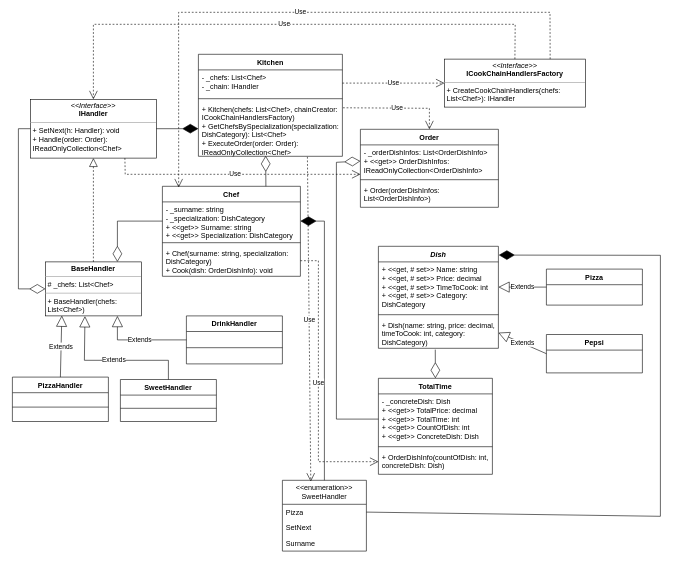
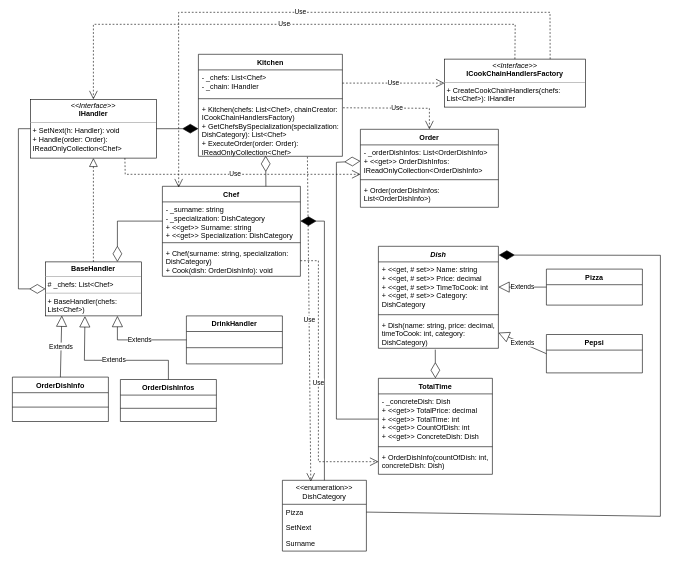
  <mxCell id="0" />
  <mxCell id="1" parent="0" />
  <mxCell id="2" value="Chef" style="swimlane;fontStyle=1;align=center;verticalAlign=top;childLayout=stackLayout;horizontal=1;startSize=26;horizontalStack=0;resizeParent=1;resizeParentMax=0;resizeLast=0;collapsible=1;marginBottom=0;whiteSpace=wrap;html=1;" parent="1" vertex="1"><mxGeometry x="270" y="310" width="230" height="150" as="geometry" /></mxCell>
  <mxCell id="3" value="- _surname: string&lt;br&gt;- _specialization: DishCategory&lt;br&gt;+ &amp;lt;&amp;lt;get&amp;gt;&amp;gt; Surname: string&lt;br&gt;+ &amp;lt;&amp;lt;get&amp;gt;&amp;gt; Specialization: DishCategory" style="text;strokeColor=none;fillColor=none;align=left;verticalAlign=top;spacingLeft=4;spacingRight=4;overflow=hidden;rotatable=0;points=[[0,0.5],[1,0.5]];portConstraint=eastwest;whiteSpace=wrap;html=1;" parent="2" vertex="1"><mxGeometry y="26" width="230" height="64" as="geometry" /></mxCell>
  <mxCell id="4" value="" style="line;strokeWidth=1;fillColor=none;align=left;verticalAlign=middle;spacingTop=-1;spacingLeft=3;spacingRight=3;rotatable=0;labelPosition=right;points=[];portConstraint=eastwest;strokeColor=inherit;" parent="2" vertex="1"><mxGeometry y="90" width="230" height="8" as="geometry" /></mxCell>
  <mxCell id="5" value="+ Chef(surname: string, specialization: DishCategory)&lt;br&gt;+ Cook(dish: OrderDishInfo): void" style="text;strokeColor=none;fillColor=none;align=left;verticalAlign=top;spacingLeft=4;spacingRight=4;overflow=hidden;rotatable=0;points=[[0,0.5],[1,0.5]];portConstraint=eastwest;whiteSpace=wrap;html=1;" parent="2" vertex="1"><mxGeometry y="98" width="230" height="52" as="geometry" /></mxCell>
  <mxCell id="6" value="&lt;p style=&quot;margin:0px;margin-top:4px;text-align:center;&quot;&gt;&lt;i&gt;&amp;lt;&amp;lt;Interface&amp;gt;&amp;gt;&lt;/i&gt;&lt;br&gt;&lt;b&gt;IHandler&lt;/b&gt;&lt;/p&gt;&lt;hr size=&quot;1&quot;&gt;&lt;p style=&quot;margin:0px;margin-left:4px;&quot;&gt;+ SetNext(h: Handler): void&lt;br&gt;+ Handle(order: Order): IReadOnlyCollection&amp;lt;Chef&amp;gt;&lt;/p&gt;" style="verticalAlign=top;align=left;overflow=fill;fontSize=12;fontFamily=Helvetica;html=1;whiteSpace=wrap;" parent="1" vertex="1"><mxGeometry x="50" y="165" width="210" height="98" as="geometry" /></mxCell>
  <mxCell id="7" value="&lt;p style=&quot;margin:0px;margin-top:4px;text-align:center;&quot;&gt;&lt;b&gt;BaseHandler&lt;/b&gt;&lt;/p&gt;&lt;hr size=&quot;1&quot;&gt;&lt;p style=&quot;margin:0px;margin-left:4px;&quot;&gt;# _chefs: List&amp;lt;Chef&amp;gt;&lt;/p&gt;&lt;hr size=&quot;1&quot;&gt;&lt;p style=&quot;margin:0px;margin-left:4px;&quot;&gt;+ BaseHandler(chefs: List&amp;lt;Chef&amp;gt;)&lt;/p&gt;" style="verticalAlign=top;align=left;overflow=fill;fontSize=12;fontFamily=Helvetica;html=1;whiteSpace=wrap;" parent="1" vertex="1"><mxGeometry x="75" y="436" width="160" height="90" as="geometry" /></mxCell>
  <mxCell id="8" value="DrinkHandler" style="swimlane;fontStyle=1;align=center;verticalAlign=top;childLayout=stackLayout;horizontal=1;startSize=26;horizontalStack=0;resizeParent=1;resizeParentMax=0;resizeLast=0;collapsible=1;marginBottom=0;whiteSpace=wrap;html=1;" parent="1" vertex="1"><mxGeometry x="310" y="526" width="160" height="80" as="geometry" /></mxCell>
  <mxCell id="9" value="" style="line;strokeWidth=1;fillColor=none;align=left;verticalAlign=middle;spacingTop=-1;spacingLeft=3;spacingRight=3;rotatable=0;labelPosition=right;points=[];portConstraint=eastwest;strokeColor=inherit;" parent="8" vertex="1"><mxGeometry y="26" width="160" height="54" as="geometry" /></mxCell>
- <mxCell id="10" value="PizzaHandler" style="swimlane;fontStyle=1;align=center;verticalAlign=top;childLayout=stackLayout;horizontal=1;startSize=26;horizontalStack=0;resizeParent=1;resizeParentMax=0;resizeLast=0;collapsible=1;marginBottom=0;whiteSpace=wrap;html=1;" parent="1" vertex="1"><mxGeometry y="628" width="160" height="74" as="geometry" x="20" /></mxCell>
+ <mxCell id="10" value="OrderDishInfo" style="swimlane;fontStyle=1;align=center;verticalAlign=top;childLayout=stackLayout;horizontal=1;startSize=26;horizontalStack=0;resizeParent=1;resizeParentMax=0;resizeLast=0;collapsible=1;marginBottom=0;whiteSpace=wrap;html=1;" parent="1" vertex="1"><mxGeometry y="628" width="160" height="74" as="geometry" x="20" /></mxCell>
  <mxCell id="11" value="" style="line;strokeWidth=1;fillColor=none;align=left;verticalAlign=middle;spacingTop=-1;spacingLeft=3;spacingRight=3;rotatable=0;labelPosition=right;points=[];portConstraint=eastwest;strokeColor=inherit;" parent="10" vertex="1"><mxGeometry y="26" width="160" height="48" as="geometry" /></mxCell>
- <mxCell id="12" value="SweetHandler" style="swimlane;fontStyle=1;align=center;verticalAlign=top;childLayout=stackLayout;horizontal=1;startSize=26;horizontalStack=0;resizeParent=1;resizeParentMax=0;resizeLast=0;collapsible=1;marginBottom=0;whiteSpace=wrap;html=1;" parent="1" vertex="1"><mxGeometry x="200" y="632" width="160" height="70" as="geometry" /></mxCell>
+ <mxCell id="12" value="OrderDishInfos" style="swimlane;fontStyle=1;align=center;verticalAlign=top;childLayout=stackLayout;horizontal=1;startSize=26;horizontalStack=0;resizeParent=1;resizeParentMax=0;resizeLast=0;collapsible=1;marginBottom=0;whiteSpace=wrap;html=1;" parent="1" vertex="1"><mxGeometry x="200" y="632" width="160" height="70" as="geometry" /></mxCell>
  <mxCell id="13" value="" style="line;strokeWidth=1;fillColor=none;align=left;verticalAlign=middle;spacingTop=-1;spacingLeft=3;spacingRight=3;rotatable=0;labelPosition=right;points=[];portConstraint=eastwest;strokeColor=inherit;" parent="12" vertex="1"><mxGeometry y="26" width="160" height="44" as="geometry" /></mxCell>
  <mxCell id="14" value="" style="endArrow=block;dashed=1;endFill=0;endSize=12;html=1;rounded=0;exitX=0.5;exitY=0;exitDx=0;exitDy=0;entryX=0.5;entryY=1;entryDx=0;entryDy=0;" parent="1" source="7" target="6" edge="1"><mxGeometry width="160" relative="1" as="geometry"><mxPoint x="110" y="370" as="sourcePoint" /><mxPoint x="270" y="370" as="targetPoint" /></mxGeometry></mxCell>
  <mxCell id="15" value="Extends" style="endArrow=block;endSize=16;endFill=0;html=1;rounded=0;exitX=0.5;exitY=0;exitDx=0;exitDy=0;entryX=0.171;entryY=0.994;entryDx=0;entryDy=0;entryPerimeter=0;" parent="1" source="10" target="7" edge="1"><mxGeometry width="160" relative="1" as="geometry"><mxPoint x="110" y="570" as="sourcePoint" /><mxPoint x="90" y="540" as="targetPoint" /></mxGeometry></mxCell>
  <mxCell id="16" value="Extends" style="endArrow=block;endSize=16;endFill=0;html=1;rounded=0;exitX=0.5;exitY=0;exitDx=0;exitDy=0;entryX=0.412;entryY=1.005;entryDx=0;entryDy=0;entryPerimeter=0;" parent="1" source="12" target="7" edge="1"><mxGeometry width="160" relative="1" as="geometry"><mxPoint x="110" y="570" as="sourcePoint" /><mxPoint x="170" y="540" as="targetPoint" /><Array as="points"><mxPoint x="280" y="600" /><mxPoint x="140" y="600" /></Array></mxGeometry></mxCell>
  <mxCell id="17" value="Extends" style="endArrow=block;endSize=16;endFill=0;html=1;rounded=0;exitX=0;exitY=0.5;exitDx=0;exitDy=0;entryX=0.75;entryY=1;entryDx=0;entryDy=0;" parent="1" target="7" edge="1" source="8"><mxGeometry width="160" relative="1" as="geometry"><mxPoint x="380" y="479" as="sourcePoint" /><mxPoint x="170" y="540" as="targetPoint" /><Array as="points"><mxPoint x="195" y="566" /></Array></mxGeometry></mxCell>
  <mxCell id="18" value="" style="endArrow=diamondThin;endFill=0;endSize=24;html=1;rounded=0;entryX=0;entryY=0.5;entryDx=0;entryDy=0;exitX=0;exitY=0.5;exitDx=0;exitDy=0;" parent="1" source="6" target="7" edge="1"><mxGeometry width="160" relative="1" as="geometry"><mxPoint x="40" y="160" as="sourcePoint" /><mxPoint x="540" y="450" as="targetPoint" /><Array as="points"><mxPoint x="30" y="214" /><mxPoint x="30" y="481" /></Array></mxGeometry></mxCell>
  <mxCell id="19" value="" style="endArrow=diamondThin;endFill=0;endSize=24;html=1;rounded=0;entryX=0;entryY=0.5;entryDx=0;entryDy=0;exitX=0;exitY=0.5;exitDx=0;exitDy=0;" parent="1" source="35" target="43" edge="1"><mxGeometry width="160" relative="1" as="geometry"><mxPoint x="580" y="673" as="sourcePoint" /><mxPoint x="595" y="269" as="targetPoint" /><Array as="points"><mxPoint x="560" y="698" /><mxPoint x="560" y="270" /></Array></mxGeometry></mxCell>
  <mxCell id="20" value="Pizza" style="swimlane;fontStyle=1;align=center;verticalAlign=top;childLayout=stackLayout;horizontal=1;startSize=26;horizontalStack=0;resizeParent=1;resizeParentMax=0;resizeLast=0;collapsible=1;marginBottom=0;whiteSpace=wrap;html=1;" parent="1" vertex="1"><mxGeometry x="910" y="448" width="160" height="60" as="geometry" /></mxCell>
  <mxCell id="21" value="Pepsi" style="swimlane;fontStyle=1;align=center;verticalAlign=top;childLayout=stackLayout;horizontal=1;startSize=26;horizontalStack=0;resizeParent=1;resizeParentMax=0;resizeLast=0;collapsible=1;marginBottom=0;whiteSpace=wrap;html=1;" parent="1" vertex="1"><mxGeometry x="910" y="557" width="160" height="64" as="geometry" /></mxCell>
  <mxCell id="22" value="Extends" style="endArrow=block;endSize=16;endFill=0;html=1;rounded=0;entryX=1;entryY=0.5;entryDx=0;entryDy=0;exitX=0;exitY=0.5;exitDx=0;exitDy=0;" parent="1" source="21" target="41" edge="1"><mxGeometry width="160" relative="1" as="geometry"><mxPoint x="790" y="570" as="sourcePoint" /><mxPoint x="780" y="500" as="targetPoint" /></mxGeometry></mxCell>
  <mxCell id="23" value="Extends" style="endArrow=block;endSize=16;endFill=0;html=1;rounded=0;exitX=0;exitY=0.5;exitDx=0;exitDy=0;entryX=1;entryY=0.5;entryDx=0;entryDy=0;" parent="1" source="20" target="39" edge="1"><mxGeometry width="160" relative="1" as="geometry"><mxPoint x="820" y="449" as="sourcePoint" /><mxPoint x="780" y="443" as="targetPoint" /></mxGeometry></mxCell>
  <mxCell id="24" value="" style="endArrow=diamondThin;endFill=0;endSize=24;html=1;rounded=0;entryX=0.5;entryY=0;entryDx=0;entryDy=0;exitX=0.474;exitY=1.042;exitDx=0;exitDy=0;exitPerimeter=0;" parent="1" source="41" target="34" edge="1"><mxGeometry width="160" relative="1" as="geometry"><mxPoint x="700" y="540" as="sourcePoint" /><mxPoint x="660" y="610" as="targetPoint" /></mxGeometry></mxCell>
- <mxCell id="25" value="&amp;lt;&amp;lt;enumeration&amp;gt;&amp;gt;&lt;br&gt;SweetHandler" style="swimlane;fontStyle=0;childLayout=stackLayout;horizontal=1;startSize=40;fillColor=none;horizontalStack=0;resizeParent=1;resizeParentMax=0;resizeLast=0;collapsible=1;marginBottom=0;whiteSpace=wrap;html=1;" parent="1" vertex="1"><mxGeometry x="470" y="800" width="140" height="118" as="geometry" /></mxCell>
+ <mxCell id="25" value="&amp;lt;&amp;lt;enumeration&amp;gt;&amp;gt;&lt;br&gt;DishCategory" style="swimlane;fontStyle=0;childLayout=stackLayout;horizontal=1;startSize=40;fillColor=none;horizontalStack=0;resizeParent=1;resizeParentMax=0;resizeLast=0;collapsible=1;marginBottom=0;whiteSpace=wrap;html=1;" parent="1" vertex="1"><mxGeometry x="470" y="800" width="140" height="118" as="geometry" /></mxCell>
  <mxCell id="26" value="Pizza" style="text;strokeColor=none;fillColor=none;align=left;verticalAlign=top;spacingLeft=4;spacingRight=4;overflow=hidden;rotatable=0;points=[[0,0.5],[1,0.5]];portConstraint=eastwest;whiteSpace=wrap;html=1;" parent="25" vertex="1"><mxGeometry y="40" width="140" height="26" as="geometry" /></mxCell>
  <mxCell id="27" value="SetNext" style="text;strokeColor=none;fillColor=none;align=left;verticalAlign=top;spacingLeft=4;spacingRight=4;overflow=hidden;rotatable=0;points=[[0,0.5],[1,0.5]];portConstraint=eastwest;whiteSpace=wrap;html=1;" parent="25" vertex="1"><mxGeometry y="66" width="140" height="26" as="geometry" /></mxCell>
  <mxCell id="28" value="Surname" style="text;strokeColor=none;fillColor=none;align=left;verticalAlign=top;spacingLeft=4;spacingRight=4;overflow=hidden;rotatable=0;points=[[0,0.5],[1,0.5]];portConstraint=eastwest;whiteSpace=wrap;html=1;" parent="25" vertex="1"><mxGeometry y="92" width="140" height="26" as="geometry" /></mxCell>
  <mxCell id="29" value="Kitchen" style="swimlane;fontStyle=1;align=center;verticalAlign=top;childLayout=stackLayout;horizontal=1;startSize=26;horizontalStack=0;resizeParent=1;resizeParentMax=0;resizeLast=0;collapsible=1;marginBottom=0;whiteSpace=wrap;html=1;" vertex="1" parent="1"><mxGeometry x="330" y="90" width="240" height="170" as="geometry" /></mxCell>
  <mxCell id="30" value="- _chefs: List&amp;lt;Chef&amp;gt;&lt;br style=&quot;border-color: var(--border-color);&quot;&gt;- _chain: IHandler" style="text;strokeColor=none;fillColor=none;align=left;verticalAlign=top;spacingLeft=4;spacingRight=4;overflow=hidden;rotatable=0;points=[[0,0.5],[1,0.5]];portConstraint=eastwest;whiteSpace=wrap;html=1;" vertex="1" parent="29"><mxGeometry y="26" width="240" height="44" as="geometry" /></mxCell>
  <mxCell id="31" value="" style="line;strokeWidth=1;fillColor=none;align=left;verticalAlign=middle;spacingTop=-1;spacingLeft=3;spacingRight=3;rotatable=0;labelPosition=right;points=[];portConstraint=eastwest;strokeColor=inherit;" vertex="1" parent="29"><mxGeometry y="70" width="240" height="8" as="geometry" /></mxCell>
  <mxCell id="32" value="+ Kitchen(chefs: List&amp;lt;Chef&amp;gt;, chainCreator: ICookChainHandlersFactory)&lt;br&gt;+ GetChefsBySpecialization(specialization: DishCategory): List&amp;lt;Chef&amp;gt;&lt;br&gt;+ ExecuteOrder(order: Order): IReadOnlyCollection&amp;lt;Chef&amp;gt;" style="text;strokeColor=none;fillColor=none;align=left;verticalAlign=top;spacingLeft=4;spacingRight=4;overflow=hidden;rotatable=0;points=[[0,0.5],[1,0.5]];portConstraint=eastwest;whiteSpace=wrap;html=1;" vertex="1" parent="29"><mxGeometry y="78" width="240" height="92" as="geometry" /></mxCell>
  <mxCell id="33" value="&lt;p style=&quot;margin:0px;margin-top:4px;text-align:center;&quot;&gt;&lt;i&gt;&amp;lt;&amp;lt;Interface&amp;gt;&amp;gt;&lt;/i&gt;&lt;br&gt;&lt;b&gt;ICookChainHandlersFactory&lt;/b&gt;&lt;/p&gt;&lt;hr size=&quot;1&quot;&gt;&lt;p style=&quot;margin:0px;margin-left:4px;&quot;&gt;+ CreateCookChainHandlers(chefs: List&amp;lt;Chef&amp;gt;): IHandler&lt;br&gt;&lt;/p&gt;" style="verticalAlign=top;align=left;overflow=fill;fontSize=12;fontFamily=Helvetica;html=1;whiteSpace=wrap;" vertex="1" parent="1"><mxGeometry x="740" y="98" width="235" height="80" as="geometry" /></mxCell>
  <mxCell id="34" value="TotalTime" style="swimlane;fontStyle=1;align=center;verticalAlign=top;childLayout=stackLayout;horizontal=1;startSize=26;horizontalStack=0;resizeParent=1;resizeParentMax=0;resizeLast=0;collapsible=1;marginBottom=0;whiteSpace=wrap;html=1;" vertex="1" parent="1"><mxGeometry x="630" y="630" width="190" height="160" as="geometry" /></mxCell>
  <mxCell id="35" value="- _concreteDish: Dish&lt;br style=&quot;border-color: var(--border-color);&quot;&gt;+ &amp;lt;&amp;lt;get&amp;gt;&amp;gt; TotalPrice: decimal&lt;br&gt;+ &amp;lt;&amp;lt;get&amp;gt;&amp;gt; TotalTime: int&lt;br&gt;+ &amp;lt;&amp;lt;get&amp;gt;&amp;gt; CountOfDish: int&lt;br&gt;+ &amp;lt;&amp;lt;get&amp;gt;&amp;gt; ConcreteDish: Dish&amp;nbsp;" style="text;strokeColor=none;fillColor=none;align=left;verticalAlign=top;spacingLeft=4;spacingRight=4;overflow=hidden;rotatable=0;points=[[0,0.5],[1,0.5]];portConstraint=eastwest;whiteSpace=wrap;html=1;" vertex="1" parent="34"><mxGeometry y="26" width="190" height="84" as="geometry" /></mxCell>
  <mxCell id="36" value="" style="line;strokeWidth=1;fillColor=none;align=left;verticalAlign=middle;spacingTop=-1;spacingLeft=3;spacingRight=3;rotatable=0;labelPosition=right;points=[];portConstraint=eastwest;strokeColor=inherit;" vertex="1" parent="34"><mxGeometry y="110" width="190" height="8" as="geometry" /></mxCell>
  <mxCell id="37" value="+ OrderDishInfo(countOfDish: int, concreteDish: Dish)" style="text;strokeColor=none;fillColor=none;align=left;verticalAlign=top;spacingLeft=4;spacingRight=4;overflow=hidden;rotatable=0;points=[[0,0.5],[1,0.5]];portConstraint=eastwest;whiteSpace=wrap;html=1;" vertex="1" parent="34"><mxGeometry y="118" width="190" height="42" as="geometry" /></mxCell>
  <mxCell id="38" value="&lt;i&gt;Dish&lt;/i&gt;" style="swimlane;fontStyle=1;align=center;verticalAlign=top;childLayout=stackLayout;horizontal=1;startSize=26;horizontalStack=0;resizeParent=1;resizeParentMax=0;resizeLast=0;collapsible=1;marginBottom=0;whiteSpace=wrap;html=1;" vertex="1" parent="1"><mxGeometry x="630" y="410" width="200" height="170" as="geometry" /></mxCell>
  <mxCell id="39" value="+ &amp;lt;&amp;lt;get, # set&amp;gt;&amp;gt; Name: string&lt;br&gt;+ &amp;lt;&amp;lt;get, # set&amp;gt;&amp;gt; Price: decimal&lt;br&gt;+ &amp;lt;&amp;lt;get, # set&amp;gt;&amp;gt; TimeToCook: int&lt;br&gt;+ &amp;lt;&amp;lt;get, # set&amp;gt;&amp;gt; Category: DishCategory" style="text;strokeColor=none;fillColor=none;align=left;verticalAlign=top;spacingLeft=4;spacingRight=4;overflow=hidden;rotatable=0;points=[[0,0.5],[1,0.5]];portConstraint=eastwest;whiteSpace=wrap;html=1;" vertex="1" parent="38"><mxGeometry y="26" width="200" height="84" as="geometry" /></mxCell>
  <mxCell id="40" value="" style="line;strokeWidth=1;fillColor=none;align=left;verticalAlign=middle;spacingTop=-1;spacingLeft=3;spacingRight=3;rotatable=0;labelPosition=right;points=[];portConstraint=eastwest;strokeColor=inherit;" vertex="1" parent="38"><mxGeometry y="110" width="200" height="8" as="geometry" /></mxCell>
  <mxCell id="41" value="+ Dish(name: string, price: decimal, timeToCook: int, category: DishCategory)" style="text;strokeColor=none;fillColor=none;align=left;verticalAlign=top;spacingLeft=4;spacingRight=4;overflow=hidden;rotatable=0;points=[[0,0.5],[1,0.5]];portConstraint=eastwest;whiteSpace=wrap;html=1;" vertex="1" parent="38"><mxGeometry y="118" width="200" height="52" as="geometry" /></mxCell>
  <mxCell id="42" value="Order" style="swimlane;fontStyle=1;align=center;verticalAlign=top;childLayout=stackLayout;horizontal=1;startSize=26;horizontalStack=0;resizeParent=1;resizeParentMax=0;resizeLast=0;collapsible=1;marginBottom=0;whiteSpace=wrap;html=1;" vertex="1" parent="1"><mxGeometry x="600" y="215" width="230" height="130" as="geometry" /></mxCell>
  <mxCell id="43" value="- _orderDishInfos: List&amp;lt;OrderDishInfo&amp;gt;&lt;br&gt;+ &amp;lt;&amp;lt;get&amp;gt;&amp;gt; OrderDishInfos: IReadOnlyCollection&amp;lt;OrderDishInfo&amp;gt;" style="text;strokeColor=none;fillColor=none;align=left;verticalAlign=top;spacingLeft=4;spacingRight=4;overflow=hidden;rotatable=0;points=[[0,0.5],[1,0.5]];portConstraint=eastwest;whiteSpace=wrap;html=1;" vertex="1" parent="42"><mxGeometry y="26" width="230" height="54" as="geometry" /></mxCell>
  <mxCell id="44" value="" style="line;strokeWidth=1;fillColor=none;align=left;verticalAlign=middle;spacingTop=-1;spacingLeft=3;spacingRight=3;rotatable=0;labelPosition=right;points=[];portConstraint=eastwest;strokeColor=inherit;" vertex="1" parent="42"><mxGeometry y="80" width="230" height="8" as="geometry" /></mxCell>
  <mxCell id="45" value="+ Order(orderDishInfos: List&amp;lt;OrderDishInfo&amp;gt;)" style="text;strokeColor=none;fillColor=none;align=left;verticalAlign=top;spacingLeft=4;spacingRight=4;overflow=hidden;rotatable=0;points=[[0,0.5],[1,0.5]];portConstraint=eastwest;whiteSpace=wrap;html=1;" vertex="1" parent="42"><mxGeometry y="88" width="230" height="42" as="geometry" /></mxCell>
  <mxCell id="46" value="" style="endArrow=diamondThin;endFill=1;endSize=24;html=1;rounded=0;entryX=1.003;entryY=0.086;entryDx=0;entryDy=0;entryPerimeter=0;exitX=1;exitY=0.5;exitDx=0;exitDy=0;" edge="1" parent="1" source="26" target="38"><mxGeometry width="160" relative="1" as="geometry"><mxPoint x="1110" y="920" as="sourcePoint" /><mxPoint x="880" y="430" as="targetPoint" /><Array as="points"><mxPoint x="1100" y="860" /><mxPoint x="1100" y="425" /></Array></mxGeometry></mxCell>
  <mxCell id="47" value="Use" style="endArrow=open;endSize=12;dashed=1;html=1;rounded=0;entryX=0;entryY=0.5;entryDx=0;entryDy=0;exitX=1;exitY=0.5;exitDx=0;exitDy=0;" edge="1" parent="1" source="30" target="33"><mxGeometry width="160" relative="1" as="geometry"><mxPoint x="320" y="250" as="sourcePoint" /><mxPoint x="480" y="250" as="targetPoint" /></mxGeometry></mxCell>
  <mxCell id="48" value="" style="endArrow=diamondThin;endFill=1;endSize=24;html=1;rounded=0;entryX=0;entryY=0.5;entryDx=0;entryDy=0;exitX=1;exitY=0.5;exitDx=0;exitDy=0;" edge="1" parent="1" source="6" target="32"><mxGeometry width="160" relative="1" as="geometry"><mxPoint x="320" y="330" as="sourcePoint" /><mxPoint x="480" y="330" as="targetPoint" /></mxGeometry></mxCell>
  <mxCell id="49" value="" style="endArrow=diamondThin;endFill=1;endSize=24;html=1;rounded=0;entryX=1;entryY=0.5;entryDx=0;entryDy=0;exitX=0.5;exitY=0;exitDx=0;exitDy=0;" edge="1" parent="1" source="25" target="3"><mxGeometry width="160" relative="1" as="geometry"><mxPoint x="540" y="370" as="sourcePoint" /><mxPoint x="660" y="410" as="targetPoint" /><Array as="points"><mxPoint x="540" y="368" /></Array></mxGeometry></mxCell>
  <mxCell id="50" value="" style="endArrow=diamondThin;endFill=0;endSize=24;html=1;rounded=0;entryX=0.75;entryY=0;entryDx=0;entryDy=0;exitX=0;exitY=0.5;exitDx=0;exitDy=0;" edge="1" parent="1" source="3" target="7"><mxGeometry width="160" relative="1" as="geometry"><mxPoint x="560" y="370" as="sourcePoint" /><mxPoint x="720" y="370" as="targetPoint" /><Array as="points"><mxPoint x="195" y="368" /></Array></mxGeometry></mxCell>
  <mxCell id="51" value="Use" style="endArrow=open;endSize=12;dashed=1;html=1;rounded=0;exitX=1;exitY=0.5;exitDx=0;exitDy=0;" edge="1" parent="1" source="5" target="37"><mxGeometry width="160" relative="1" as="geometry"><mxPoint x="560" y="610" as="sourcePoint" /><mxPoint x="370" y="760" as="targetPoint" /><Array as="points"><mxPoint x="530" y="434" /><mxPoint x="530" y="769" /></Array></mxGeometry></mxCell>
  <mxCell id="52" value="Use" style="endArrow=open;endSize=12;dashed=1;html=1;rounded=0;entryX=0.338;entryY=0.018;entryDx=0;entryDy=0;exitX=0.757;exitY=1.01;exitDx=0;exitDy=0;exitPerimeter=0;entryPerimeter=0;" edge="1" parent="1" source="32" target="25"><mxGeometry width="160" relative="1" as="geometry"><mxPoint x="505" y="260" as="sourcePoint" /><mxPoint x="720" y="140" as="targetPoint" /></mxGeometry></mxCell>
  <mxCell id="53" value="Use" style="endArrow=open;endSize=12;dashed=1;html=1;rounded=0;exitX=1.004;exitY=0.121;exitDx=0;exitDy=0;exitPerimeter=0;entryX=0.5;entryY=0;entryDx=0;entryDy=0;" edge="1" parent="1" source="32" target="42"><mxGeometry width="160" relative="1" as="geometry"><mxPoint x="560" y="610" as="sourcePoint" /><mxPoint x="710" y="180" as="targetPoint" /><Array as="points"><mxPoint x="715" y="180" /></Array></mxGeometry></mxCell>
  <mxCell id="54" value="Use" style="endArrow=open;endSize=12;dashed=1;html=1;rounded=0;exitX=0.75;exitY=1;exitDx=0;exitDy=0;" edge="1" parent="1" source="6"><mxGeometry width="160" relative="1" as="geometry"><mxPoint x="460" y="390" as="sourcePoint" /><mxPoint x="600" y="290" as="targetPoint" /><Array as="points"><mxPoint x="208" y="290" /></Array></mxGeometry></mxCell>
  <mxCell id="55" value="Use" style="endArrow=open;endSize=12;dashed=1;html=1;rounded=0;exitX=0.5;exitY=0;exitDx=0;exitDy=0;entryX=0.5;entryY=0;entryDx=0;entryDy=0;" edge="1" parent="1" source="33" target="6"><mxGeometry width="160" relative="1" as="geometry"><mxPoint x="650" y="310" as="sourcePoint" /><mxPoint x="80" y="40" as="targetPoint" /><Array as="points"><mxPoint x="858" y="40" /><mxPoint x="155" y="40" /></Array></mxGeometry></mxCell>
  <mxCell id="56" value="Use" style="endArrow=open;endSize=12;dashed=1;html=1;rounded=0;exitX=0.75;exitY=0;exitDx=0;exitDy=0;entryX=0.118;entryY=0.012;entryDx=0;entryDy=0;entryPerimeter=0;" edge="1" parent="1" source="33" target="2"><mxGeometry width="160" relative="1" as="geometry"><mxPoint x="650" y="310" as="sourcePoint" /><mxPoint x="260" y="20" as="targetPoint" /><Array as="points"><mxPoint x="916" y="20" /><mxPoint x="297" y="20" /></Array></mxGeometry></mxCell>
  <mxCell id="57" value="" style="endArrow=diamondThin;endFill=0;endSize=24;html=1;rounded=0;entryX=0.467;entryY=0.99;entryDx=0;entryDy=0;entryPerimeter=0;exitX=0.75;exitY=0;exitDx=0;exitDy=0;" edge="1" parent="1" source="2" target="32"><mxGeometry width="160" relative="1" as="geometry"><mxPoint x="650" y="310" as="sourcePoint" /><mxPoint x="810" y="310" as="targetPoint" /></mxGeometry></mxCell>
